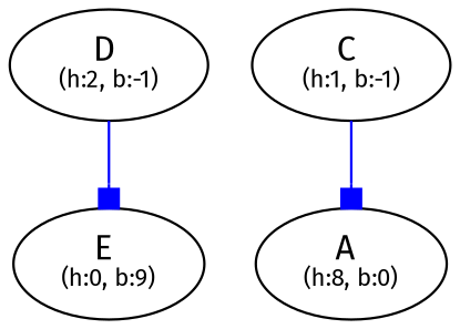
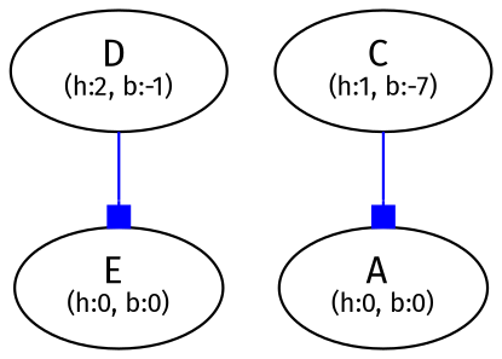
  digraph {
    fontname="Fira Sans"
    node [fontname="Fira Sans"]
    edge [arrowhead=box color=blue fontname="Fira Sans"]
    n1 [label=<D <br/><font point-size="10">(h:2, b:-1)</font>>]
-   n2 [label=<E <br/><font point-size="10">(h:0, b:9)</font>>]
-   n3 [label=<C <br/><font point-size="10">(h:1, b:-1)</font>>]
-   n4 [label=<A <br/><font point-size="10">(h:8, b:0)</font>>]
+   n2 [label=<E <br/><font point-size="10">(h:0, b:0)</font>>]
+   n3 [label=<C <br/><font point-size="10">(h:1, b:-7)</font>>]
+   n4 [label=<A <br/><font point-size="10">(h:0, b:0)</font>>]
    n1 -> n2
    n3 -> n4
  }
